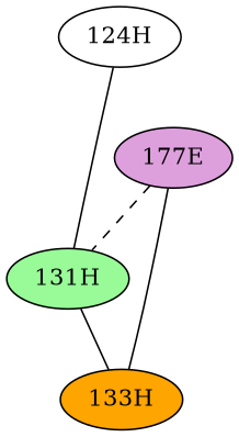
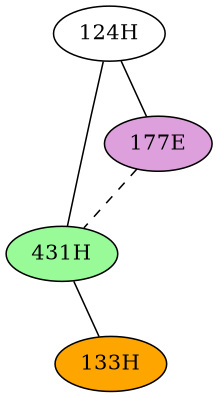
  graph {
    node [style="radial,filled"]
    edge [penwidth=1 style=bold]
    "124H" [fillcolor=white]
    n2 [fillcolor=plum label="177E"]
-   "131H" [fillcolor=palegreen]
+   "131H" [fillcolor=palegreen label="431H"]
    "133H" [fillcolor=orange]
-   "133H" -- n2
+   "124H" -- n2
    "124H" -- "131H"
    n2 -- "131H" [style=dashed]
    "131H" -- "133H"
  }
